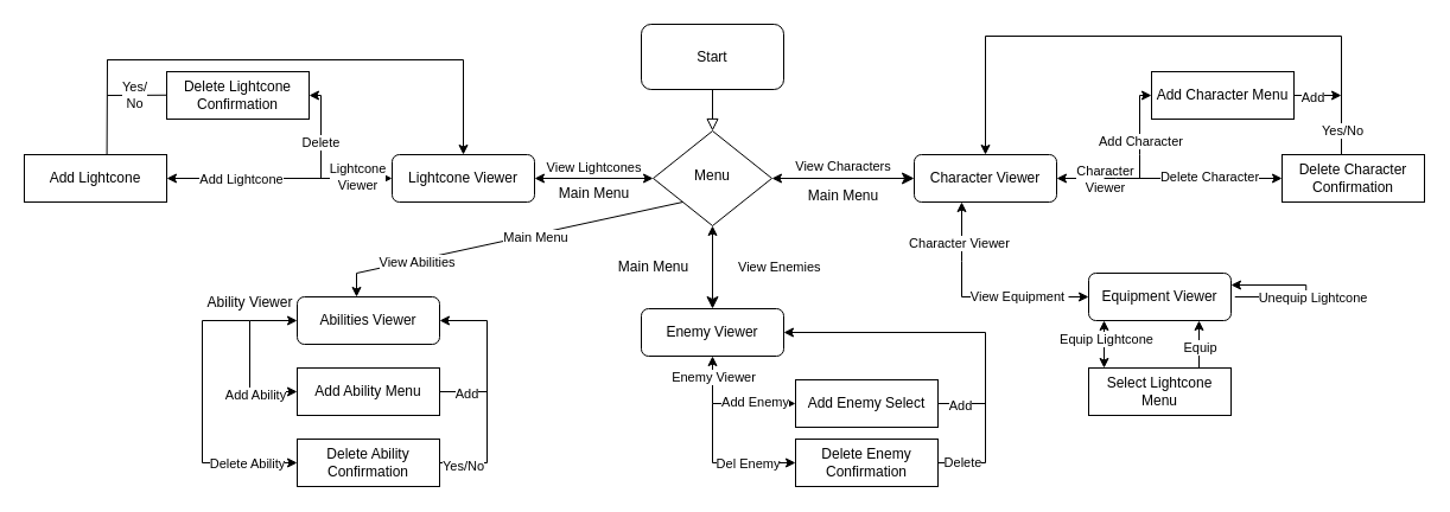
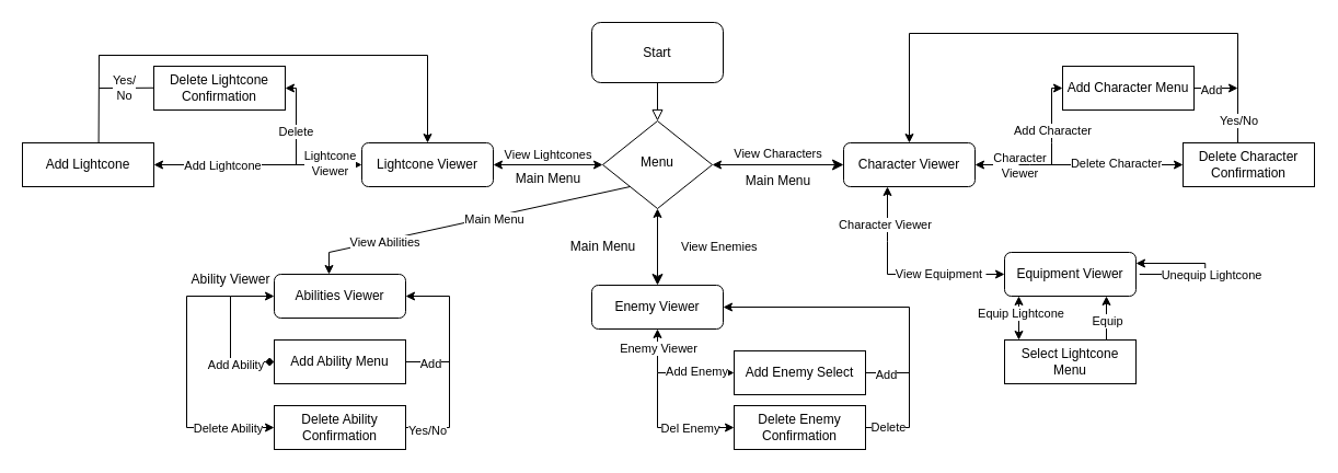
  <mxCell id="0" />
  <mxCell id="1" parent="0" />
  <mxCell id="2" value="" style="rounded=0;html=1;jettySize=auto;orthogonalLoop=1;fontSize=11;endArrow=block;endFill=0;endSize=8;strokeWidth=1;shadow=0;labelBackgroundColor=none;edgeStyle=orthogonalEdgeStyle;" parent="1" source="3" target="5" edge="1"><mxGeometry relative="1" as="geometry" /></mxCell>
  <mxCell id="3" value="Start" style="rounded=1;whiteSpace=wrap;html=1;fontSize=12;glass=0;strokeWidth=1;shadow=0;" parent="1" vertex="1"><mxGeometry x="540" y="20" width="120" height="55" as="geometry" /></mxCell>
  <mxCell id="4" value="View Enemies" style="rounded=0;html=1;jettySize=auto;orthogonalLoop=1;fontSize=11;endArrow=classic;endFill=1;endSize=8;strokeWidth=1;shadow=0;labelBackgroundColor=none;edgeStyle=orthogonalEdgeStyle;align=left;startArrow=classic;startFill=1;entryX=0.5;entryY=0;entryDx=0;entryDy=0;" parent="1" source="5" target="7" edge="1"><mxGeometry y="20" relative="1" as="geometry"><mxPoint as="offset" /><mxPoint x="600" y="240" as="targetPoint" /></mxGeometry></mxCell>
  <mxCell id="5" value="Menu" style="rhombus;whiteSpace=wrap;html=1;shadow=0;fontFamily=Helvetica;fontSize=12;align=center;strokeWidth=1;spacing=6;spacingTop=-4;" parent="1" vertex="1"><mxGeometry x="550" y="110" width="100" height="80" as="geometry" /></mxCell>
  <mxCell id="6" value="Character Viewer" style="rounded=1;whiteSpace=wrap;html=1;fontSize=12;glass=0;strokeWidth=1;shadow=0;" parent="1" vertex="1"><mxGeometry x="770" y="130" width="120" height="40" as="geometry" /></mxCell>
  <mxCell id="7" value="Enemy Viewer" style="rounded=1;whiteSpace=wrap;html=1;fontSize=12;glass=0;strokeWidth=1;shadow=0;" parent="1" vertex="1"><mxGeometry x="540" y="260" width="120" height="40" as="geometry" /></mxCell>
  <mxCell id="8" value="" style="endArrow=none;html=1;rounded=0;startArrow=classic;startFill=1;" edge="1" parent="1"><mxGeometry width="50" height="50" relative="1" as="geometry"><mxPoint x="890" y="150" as="sourcePoint" /><mxPoint x="930" y="150" as="targetPoint" /></mxGeometry></mxCell>
  <mxCell id="9" value="Character&lt;div&gt;Viewer&lt;/div&gt;" style="edgeLabel;html=1;align=center;verticalAlign=middle;resizable=0;points=[];" vertex="1" connectable="0" parent="8"><mxGeometry x="0.095" relative="1" as="geometry"><mxPoint x="18" as="offset" /></mxGeometry></mxCell>
  <mxCell id="10" value="" style="endArrow=classic;html=1;rounded=0;entryX=0;entryY=0.5;entryDx=0;entryDy=0;" edge="1" parent="1" target="12"><mxGeometry width="50" height="50" relative="1" as="geometry"><mxPoint x="960" y="150" as="sourcePoint" /><mxPoint x="970" y="70" as="targetPoint" /><Array as="points"><mxPoint x="960" y="130" /><mxPoint x="960" y="80" /></Array></mxGeometry></mxCell>
  <mxCell id="11" value="Add Character" style="edgeLabel;html=1;align=center;verticalAlign=middle;resizable=0;points=[];" vertex="1" connectable="0" parent="10"><mxGeometry x="-0.192" relative="1" as="geometry"><mxPoint as="offset" /></mxGeometry></mxCell>
  <mxCell id="12" value="Add Character Menu" style="rounded=0;whiteSpace=wrap;html=1;" vertex="1" parent="1"><mxGeometry x="970" y="60" width="120" height="40" as="geometry" /></mxCell>
  <mxCell id="13" value="Delete Character Confirmation" style="rounded=0;whiteSpace=wrap;html=1;" vertex="1" parent="1"><mxGeometry x="1080" y="130" width="120" height="40" as="geometry" /></mxCell>
  <mxCell id="14" value="" style="endArrow=classic;html=1;rounded=0;entryX=0;entryY=0.5;entryDx=0;entryDy=0;" edge="1" parent="1" target="13"><mxGeometry width="50" height="50" relative="1" as="geometry"><mxPoint x="930" y="150" as="sourcePoint" /><mxPoint x="980" y="100" as="targetPoint" /><Array as="points"><mxPoint x="940" y="150" /></Array></mxGeometry></mxCell>
  <mxCell id="15" value="Delete Character" style="edgeLabel;html=1;align=center;verticalAlign=middle;resizable=0;points=[];" vertex="1" connectable="0" parent="14"><mxGeometry x="-0.152" y="2" relative="1" as="geometry"><mxPoint x="24" as="offset" /></mxGeometry></mxCell>
  <mxCell id="16" value="" style="endArrow=classic;html=1;rounded=0;" edge="1" parent="1"><mxGeometry width="50" height="50" relative="1" as="geometry"><mxPoint x="1090" y="80" as="sourcePoint" /><mxPoint x="1130" y="80" as="targetPoint" /></mxGeometry></mxCell>
  <mxCell id="17" value="Add" style="edgeLabel;html=1;align=center;verticalAlign=middle;resizable=0;points=[];" vertex="1" connectable="0" parent="16"><mxGeometry x="-0.238" y="-1" relative="1" as="geometry"><mxPoint as="offset" /></mxGeometry></mxCell>
  <mxCell id="18" value="" style="endArrow=classic;html=1;rounded=0;entryX=0.5;entryY=0;entryDx=0;entryDy=0;" edge="1" parent="1" target="6"><mxGeometry width="50" height="50" relative="1" as="geometry"><mxPoint x="1130" y="130" as="sourcePoint" /><mxPoint x="770" y="30" as="targetPoint" /><Array as="points"><mxPoint x="1130" y="30" /><mxPoint x="830" y="30" /></Array></mxGeometry></mxCell>
  <mxCell id="19" value="Yes/No" style="edgeLabel;html=1;align=center;verticalAlign=middle;resizable=0;points=[];" vertex="1" connectable="0" parent="18"><mxGeometry x="-0.914" relative="1" as="geometry"><mxPoint as="offset" /></mxGeometry></mxCell>
  <mxCell id="20" value="" style="group" vertex="1" connectable="0" parent="1"><mxGeometry x="670" y="150" width="80" height="30" as="geometry" /></mxCell>
  <mxCell id="21" value="View Characters" style="edgeStyle=orthogonalEdgeStyle;rounded=0;html=1;jettySize=auto;orthogonalLoop=1;fontSize=11;endArrow=classic;endFill=1;endSize=8;strokeWidth=1;shadow=0;labelBackgroundColor=none;startArrow=classic;startFill=1;" parent="20" source="5" target="6" edge="1"><mxGeometry y="10" relative="1" as="geometry"><mxPoint as="offset" /></mxGeometry></mxCell>
  <mxCell id="22" value="Main Menu" style="text;html=1;align=center;verticalAlign=middle;resizable=0;points=[];autosize=1;strokeColor=none;fillColor=none;" vertex="1" parent="20"><mxGeometry width="80" height="30" as="geometry" /></mxCell>
  <mxCell id="23" value="" style="group" vertex="1" connectable="0" parent="1"><mxGeometry x="510" y="210" width="80" height="30" as="geometry" /></mxCell>
  <mxCell id="24" value="View Characters" style="edgeStyle=orthogonalEdgeStyle;rounded=0;html=1;jettySize=auto;orthogonalLoop=1;fontSize=11;endArrow=classic;endFill=1;endSize=8;strokeWidth=1;shadow=0;labelBackgroundColor=none;startArrow=classic;startFill=1;" edge="1" parent="23"><mxGeometry y="10" relative="1" as="geometry"><mxPoint as="offset" /></mxGeometry></mxCell>
  <mxCell id="25" value="Main Menu" style="text;html=1;align=center;verticalAlign=middle;resizable=0;points=[];autosize=1;strokeColor=none;fillColor=none;" vertex="1" parent="23"><mxGeometry width="80" height="30" as="geometry" /></mxCell>
  <mxCell id="26" value="Add Enemy Select" style="rounded=0;whiteSpace=wrap;html=1;" vertex="1" parent="1"><mxGeometry x="670" y="320" width="120" height="40" as="geometry" /></mxCell>
  <mxCell id="27" value="Delete Enemy Confirmation" style="rounded=0;whiteSpace=wrap;html=1;" vertex="1" parent="1"><mxGeometry x="670" y="370" width="120" height="40" as="geometry" /></mxCell>
  <mxCell id="28" value="" style="endArrow=classic;html=1;rounded=0;entryX=0;entryY=0.5;entryDx=0;entryDy=0;startArrow=classic;startFill=1;" edge="1" parent="1" target="26"><mxGeometry width="50" height="50" relative="1" as="geometry"><mxPoint x="600" y="300" as="sourcePoint" /><mxPoint x="650" y="250" as="targetPoint" /><Array as="points"><mxPoint x="600" y="340" /></Array></mxGeometry></mxCell>
  <mxCell id="29" value="Add Enemy" style="edgeLabel;html=1;align=center;verticalAlign=middle;resizable=0;points=[];" vertex="1" connectable="0" parent="28"><mxGeometry x="0.356" y="2" relative="1" as="geometry"><mxPoint as="offset" /></mxGeometry></mxCell>
  <mxCell id="30" value="Enemy Viewer" style="edgeLabel;html=1;align=center;verticalAlign=middle;resizable=0;points=[];" vertex="1" connectable="0" parent="28"><mxGeometry x="-0.694" relative="1" as="geometry"><mxPoint as="offset" /></mxGeometry></mxCell>
  <mxCell id="31" value="" style="endArrow=classic;html=1;rounded=0;entryX=0;entryY=0.5;entryDx=0;entryDy=0;" edge="1" parent="1" target="27"><mxGeometry width="50" height="50" relative="1" as="geometry"><mxPoint x="600" y="340" as="sourcePoint" /><mxPoint x="650" y="290" as="targetPoint" /><Array as="points"><mxPoint x="600" y="390" /></Array></mxGeometry></mxCell>
  <mxCell id="32" value="Del Enemy" style="edgeLabel;html=1;align=center;verticalAlign=middle;resizable=0;points=[];" vertex="1" connectable="0" parent="31"><mxGeometry x="0.322" relative="1" as="geometry"><mxPoint as="offset" /></mxGeometry></mxCell>
  <mxCell id="33" value="" style="endArrow=classic;html=1;rounded=0;entryX=1;entryY=0.5;entryDx=0;entryDy=0;" edge="1" parent="1" target="7"><mxGeometry width="50" height="50" relative="1" as="geometry"><mxPoint x="790" y="390" as="sourcePoint" /><mxPoint x="840" y="340" as="targetPoint" /><Array as="points"><mxPoint x="830" y="390" /><mxPoint x="830" y="280" /></Array></mxGeometry></mxCell>
  <mxCell id="34" value="Delete" style="edgeLabel;html=1;align=center;verticalAlign=middle;resizable=0;points=[];" vertex="1" connectable="0" parent="33"><mxGeometry x="-0.876" y="1" relative="1" as="geometry"><mxPoint as="offset" /></mxGeometry></mxCell>
  <mxCell id="35" value="" style="endArrow=none;html=1;rounded=0;" edge="1" parent="1"><mxGeometry width="50" height="50" relative="1" as="geometry"><mxPoint x="790" y="340" as="sourcePoint" /><mxPoint x="830" y="340" as="targetPoint" /></mxGeometry></mxCell>
  <mxCell id="36" value="Add" style="edgeLabel;html=1;align=center;verticalAlign=middle;resizable=0;points=[];" vertex="1" connectable="0" parent="35"><mxGeometry x="-0.081" y="-1" relative="1" as="geometry"><mxPoint as="offset" /></mxGeometry></mxCell>
  <mxCell id="37" value="" style="endArrow=classic;html=1;rounded=0;startArrow=classic;startFill=1;" edge="1" parent="1"><mxGeometry width="50" height="50" relative="1" as="geometry"><mxPoint x="550" y="150" as="sourcePoint" /><mxPoint x="450" y="150" as="targetPoint" /></mxGeometry></mxCell>
  <mxCell id="38" value="View Lightcones" style="edgeLabel;html=1;align=center;verticalAlign=middle;resizable=0;points=[];" vertex="1" connectable="0" parent="37"><mxGeometry x="0.016" relative="1" as="geometry"><mxPoint y="-10" as="offset" /></mxGeometry></mxCell>
  <mxCell id="39" value="Lightcone Viewer" style="rounded=1;whiteSpace=wrap;html=1;fontSize=12;glass=0;strokeWidth=1;shadow=0;" vertex="1" parent="1"><mxGeometry x="330" y="130" width="120" height="40" as="geometry" /></mxCell>
  <mxCell id="40" value="" style="endArrow=classic;html=1;rounded=0;entryX=1;entryY=0.5;entryDx=0;entryDy=0;startArrow=classic;startFill=1;exitX=0;exitY=0.5;exitDx=0;exitDy=0;" edge="1" parent="1" source="39" target="82"><mxGeometry width="50" height="50" relative="1" as="geometry"><mxPoint x="300" y="150" as="sourcePoint" /><mxPoint x="230" y="150" as="targetPoint" /></mxGeometry></mxCell>
  <mxCell id="41" value="Add Lightcone" style="edgeLabel;html=1;align=center;verticalAlign=middle;resizable=0;points=[];" vertex="1" connectable="0" parent="40"><mxGeometry x="0.39" y="1" relative="1" as="geometry"><mxPoint x="4" y="-1" as="offset" /></mxGeometry></mxCell>
  <mxCell id="42" value="Lightcone&lt;div&gt;Viewer&lt;/div&gt;" style="edgeLabel;html=1;align=center;verticalAlign=middle;resizable=0;points=[];" vertex="1" connectable="0" parent="40"><mxGeometry x="-0.684" y="-2" relative="1" as="geometry"><mxPoint as="offset" /></mxGeometry></mxCell>
  <mxCell id="43" value="" style="endArrow=classic;html=1;rounded=0;entryX=1;entryY=0.5;entryDx=0;entryDy=0;" edge="1" parent="1" target="60"><mxGeometry width="50" height="50" relative="1" as="geometry"><mxPoint x="270" y="150" as="sourcePoint" /><mxPoint x="240" y="80" as="targetPoint" /><Array as="points"><mxPoint x="270" y="80" /></Array></mxGeometry></mxCell>
  <mxCell id="44" value="Delete" style="edgeLabel;html=1;align=center;verticalAlign=middle;resizable=0;points=[];" vertex="1" connectable="0" parent="43"><mxGeometry x="-0.213" y="1" relative="1" as="geometry"><mxPoint as="offset" /></mxGeometry></mxCell>
  <mxCell id="45" value="" style="endArrow=classic;html=1;rounded=0;entryX=0.5;entryY=0;entryDx=0;entryDy=0;" edge="1" parent="1" target="39"><mxGeometry width="50" height="50" relative="1" as="geometry"><mxPoint x="90" y="50" as="sourcePoint" /><mxPoint x="160" y="0" as="targetPoint" /><Array as="points"><mxPoint x="390" y="50" /></Array></mxGeometry></mxCell>
  <mxCell id="46" value="" style="endArrow=none;html=1;rounded=0;exitX=0.58;exitY=-0.01;exitDx=0;exitDy=0;exitPerimeter=0;" edge="1" parent="1" source="82"><mxGeometry width="50" height="50" relative="1" as="geometry"><mxPoint x="110" y="150" as="sourcePoint" /><mxPoint x="110" y="50" as="targetPoint" /><Array as="points"><mxPoint x="90" y="50" /></Array></mxGeometry></mxCell>
  <mxCell id="47" value="" style="endArrow=none;html=1;rounded=0;entryX=0;entryY=0.5;entryDx=0;entryDy=0;" edge="1" parent="1"><mxGeometry width="50" height="50" relative="1" as="geometry"><mxPoint x="110" y="150" as="sourcePoint" /><mxPoint x="140" y="150" as="targetPoint" /></mxGeometry></mxCell>
  <mxCell id="48" value="" style="endArrow=none;html=1;rounded=0;entryX=0;entryY=0.5;entryDx=0;entryDy=0;" edge="1" parent="1"><mxGeometry width="50" height="50" relative="1" as="geometry"><mxPoint x="90" y="80" as="sourcePoint" /><mxPoint x="140" y="79.76" as="targetPoint" /></mxGeometry></mxCell>
  <mxCell id="49" value="Yes/&lt;div&gt;No&lt;/div&gt;" style="edgeLabel;html=1;align=center;verticalAlign=middle;resizable=0;points=[];" vertex="1" connectable="0" parent="48"><mxGeometry x="-0.061" relative="1" as="geometry"><mxPoint as="offset" /></mxGeometry></mxCell>
  <mxCell id="50" value="" style="endArrow=classic;html=1;rounded=0;endFill=1;" edge="1" parent="1"><mxGeometry width="50" height="50" relative="1" as="geometry"><mxPoint x="810" y="250" as="sourcePoint" /><mxPoint x="810" y="170" as="targetPoint" /><Array as="points"><mxPoint x="810" y="220" /></Array></mxGeometry></mxCell>
  <mxCell id="51" value="Character Viewer" style="edgeLabel;html=1;align=center;verticalAlign=middle;resizable=0;points=[];" vertex="1" connectable="0" parent="50"><mxGeometry x="0.14" y="3" relative="1" as="geometry"><mxPoint as="offset" /></mxGeometry></mxCell>
  <mxCell id="52" value="" style="endArrow=classic;html=1;rounded=0;" edge="1" parent="1"><mxGeometry width="50" height="50" relative="1" as="geometry"><mxPoint x="810" y="250" as="sourcePoint" /><mxPoint x="890" y="250" as="targetPoint" /></mxGeometry></mxCell>
  <mxCell id="53" value="View Equipment" style="edgeLabel;html=1;align=center;verticalAlign=middle;resizable=0;points=[];" vertex="1" connectable="0" parent="52"><mxGeometry x="-0.115" y="1" relative="1" as="geometry"><mxPoint x="11" as="offset" /></mxGeometry></mxCell>
  <mxCell id="54" style="edgeStyle=orthogonalEdgeStyle;rounded=0;orthogonalLoop=1;jettySize=auto;html=1;exitX=0;exitY=0.5;exitDx=0;exitDy=0;endArrow=none;startFill=1;endFill=1;startArrow=classic;" edge="1" parent="1" source="55"><mxGeometry relative="1" as="geometry"><mxPoint x="900" y="250" as="targetPoint" /></mxGeometry></mxCell>
  <mxCell id="55" value="Equipment Viewer" style="rounded=1;whiteSpace=wrap;html=1;fontSize=12;glass=0;strokeWidth=1;shadow=0;" vertex="1" parent="1"><mxGeometry x="917" y="230" width="120" height="40" as="geometry" /></mxCell>
  <mxCell id="56" value="" style="endArrow=classic;html=1;rounded=0;exitX=0;exitY=1;exitDx=0;exitDy=0;" edge="1" parent="1" source="5"><mxGeometry width="50" height="50" relative="1" as="geometry"><mxPoint x="500" y="150" as="sourcePoint" /><mxPoint x="300" y="250" as="targetPoint" /><Array as="points"><mxPoint x="300" y="230" /></Array></mxGeometry></mxCell>
  <mxCell id="57" value="View Abilities" style="edgeLabel;html=1;align=center;verticalAlign=middle;resizable=0;points=[];" vertex="1" connectable="0" parent="56"><mxGeometry x="-0.063" y="-1" relative="1" as="geometry"><mxPoint x="-87" y="21" as="offset" /></mxGeometry></mxCell>
  <mxCell id="58" value="Main Menu" style="edgeLabel;html=1;align=center;verticalAlign=middle;resizable=0;points=[];" vertex="1" connectable="0" parent="56"><mxGeometry x="-0.579" y="-1" relative="1" as="geometry"><mxPoint x="-63" y="17" as="offset" /></mxGeometry></mxCell>
  <mxCell id="59" value="Abilities Viewer" style="rounded=1;whiteSpace=wrap;html=1;fontSize=12;glass=0;strokeWidth=1;shadow=0;" vertex="1" parent="1"><mxGeometry x="250" y="250" width="120" height="40" as="geometry" /></mxCell>
  <mxCell id="60" value="Delete Lightcone Confirmation" style="rounded=0;whiteSpace=wrap;html=1;" vertex="1" parent="1"><mxGeometry x="140" y="60" width="120" height="40" as="geometry" /></mxCell>
  <mxCell id="61" value="" style="endArrow=classic;html=1;rounded=0;startArrow=classic;startFill=1;" edge="1" parent="1"><mxGeometry width="50" height="50" relative="1" as="geometry"><mxPoint x="930" y="270" as="sourcePoint" /><mxPoint x="930" y="310" as="targetPoint" /></mxGeometry></mxCell>
  <mxCell id="62" value="Equip Lightcone" style="edgeLabel;html=1;align=center;verticalAlign=middle;resizable=0;points=[];" vertex="1" connectable="0" parent="61"><mxGeometry x="-0.229" y="1" relative="1" as="geometry"><mxPoint as="offset" /></mxGeometry></mxCell>
  <mxCell id="63" value="Select Lightcone Menu" style="rounded=0;whiteSpace=wrap;html=1;" vertex="1" parent="1"><mxGeometry x="917" y="310" width="120" height="40" as="geometry" /></mxCell>
  <mxCell id="64" value="" style="endArrow=classic;html=1;rounded=0;" edge="1" parent="1"><mxGeometry width="50" height="50" relative="1" as="geometry"><mxPoint x="1010" y="310" as="sourcePoint" /><mxPoint x="1010" y="270" as="targetPoint" /></mxGeometry></mxCell>
  <mxCell id="65" value="Equip" style="edgeLabel;html=1;align=center;verticalAlign=middle;resizable=0;points=[];" vertex="1" connectable="0" parent="64"><mxGeometry x="-0.114" relative="1" as="geometry"><mxPoint as="offset" /></mxGeometry></mxCell>
  <mxCell id="66" value="" style="endArrow=classic;html=1;rounded=0;entryX=1;entryY=0.25;entryDx=0;entryDy=0;" edge="1" parent="1" target="55"><mxGeometry width="50" height="50" relative="1" as="geometry"><mxPoint x="1040.24" y="250" as="sourcePoint" /><mxPoint x="1037" y="236.04" as="targetPoint" /><Array as="points"><mxPoint x="1100.24" y="250" /><mxPoint x="1100.24" y="240" /></Array></mxGeometry></mxCell>
  <mxCell id="67" value="Unequip Lightcone" style="edgeLabel;html=1;align=center;verticalAlign=middle;resizable=0;points=[];" vertex="1" connectable="0" parent="66"><mxGeometry x="-0.219" y="1" relative="1" as="geometry"><mxPoint x="13" y="1" as="offset" /></mxGeometry></mxCell>
- <mxCell id="68" value="" style="endArrow=classic;html=1;rounded=0;exitX=0;exitY=0.5;exitDx=0;exitDy=0;startArrow=classic;startFill=1;entryX=0;entryY=0.5;entryDx=0;entryDy=0;" edge="1" parent="1" source="59" target="71"><mxGeometry width="50" height="50" relative="1" as="geometry"><mxPoint x="170" y="270" as="sourcePoint" /><mxPoint y="310" as="targetPoint" x="210" /><Array as="points"><mxPoint y="270" x="210" /><mxPoint y="330" x="210" /></Array></mxGeometry></mxCell>
+ <mxCell id="68" value="" style="endArrow=diamond;html=1;rounded=0;exitX=0;exitY=0.5;exitDx=0;exitDy=0;startArrow=classic;startFill=1;entryX=0;entryY=0.5;entryDx=0;entryDy=0;" edge="1" parent="1" source="59" target="71"><mxGeometry width="50" height="50" relative="1" as="geometry"><mxPoint x="170" y="270" as="sourcePoint" /><mxPoint y="310" as="targetPoint" x="210" /><Array as="points"><mxPoint y="270" x="210" /><mxPoint y="330" x="210" /></Array></mxGeometry></mxCell>
  <mxCell id="69" value="Add Ability" style="edgeLabel;html=1;align=center;verticalAlign=middle;resizable=0;points=[];" vertex="1" connectable="0" parent="68"><mxGeometry x="0.489" y="-2" relative="1" as="geometry"><mxPoint as="offset" /></mxGeometry></mxCell>
  <mxCell id="70" value="Ability Viewer" style="text;html=1;align=center;verticalAlign=middle;resizable=0;points=[];autosize=1;strokeColor=none;fillColor=none;" vertex="1" parent="1"><mxGeometry x="160" y="240" width="100" height="30" as="geometry" /></mxCell>
  <mxCell id="71" value="Add Ability Menu" style="rounded=0;whiteSpace=wrap;html=1;" vertex="1" parent="1"><mxGeometry x="250" y="310" width="120" height="40" as="geometry" /></mxCell>
  <mxCell id="72" value="Delete Ability Confirmation" style="rounded=0;whiteSpace=wrap;html=1;" vertex="1" parent="1"><mxGeometry x="250" y="370" width="120" height="40" as="geometry" /></mxCell>
  <mxCell id="73" value="" style="endArrow=classic;html=1;rounded=0;entryX=0;entryY=0.5;entryDx=0;entryDy=0;" edge="1" parent="1" target="72"><mxGeometry width="50" height="50" relative="1" as="geometry"><mxPoint y="270" as="sourcePoint" x="210" /><mxPoint x="260" y="220" as="targetPoint" /><Array as="points"><mxPoint x="170" y="270" /><mxPoint x="170" y="390" /></Array></mxGeometry></mxCell>
  <mxCell id="74" value="Delete Ability" style="edgeLabel;html=1;align=center;verticalAlign=middle;resizable=0;points=[];" vertex="1" connectable="0" parent="73"><mxGeometry x="0.639" relative="1" as="geometry"><mxPoint as="offset" /></mxGeometry></mxCell>
  <mxCell id="75" value="" style="endArrow=classic;html=1;rounded=0;entryX=1;entryY=0.5;entryDx=0;entryDy=0;" edge="1" parent="1" target="59"><mxGeometry width="50" height="50" relative="1" as="geometry"><mxPoint x="370" y="390" as="sourcePoint" /><mxPoint x="420" y="340" as="targetPoint" /><Array as="points"><mxPoint x="410" y="390" /><mxPoint x="410" y="270" /></Array></mxGeometry></mxCell>
  <mxCell id="76" value="Yes/No" style="edgeLabel;html=1;align=center;verticalAlign=middle;resizable=0;points=[];" vertex="1" connectable="0" parent="75"><mxGeometry x="-0.806" y="-2" relative="1" as="geometry"><mxPoint as="offset" /></mxGeometry></mxCell>
  <mxCell id="77" value="" style="endArrow=none;html=1;rounded=0;" edge="1" parent="1"><mxGeometry width="50" height="50" relative="1" as="geometry"><mxPoint x="370" y="330" as="sourcePoint" /><mxPoint x="410" y="330" as="targetPoint" /></mxGeometry></mxCell>
  <mxCell id="78" value="Add" style="edgeLabel;html=1;align=center;verticalAlign=middle;resizable=0;points=[];" vertex="1" connectable="0" parent="77"><mxGeometry x="0.114" y="-1" relative="1" as="geometry"><mxPoint as="offset" /></mxGeometry></mxCell>
  <mxCell id="79" value="Main Menu" style="text;html=1;align=center;verticalAlign=middle;resizable=0;points=[];autosize=1;strokeColor=none;fillColor=none;" vertex="1" parent="1"><mxGeometry x="460" y="148" width="80" height="30" as="geometry" /></mxCell>
  <mxCell id="80" value="" style="endArrow=none;html=1;rounded=0;" edge="1" parent="1" target="82"><mxGeometry width="50" height="50" relative="1" as="geometry"><mxPoint x="110" y="150" as="sourcePoint" /><mxPoint x="110" y="50" as="targetPoint" /></mxGeometry></mxCell>
  <mxCell id="81" value="Add" style="edgeLabel;html=1;align=center;verticalAlign=middle;resizable=0;points=[];" vertex="1" connectable="0" parent="80"><mxGeometry x="-0.336" y="-1" relative="1" as="geometry"><mxPoint as="offset" /></mxGeometry></mxCell>
  <mxCell id="82" value="Add Lightcone" style="rounded=0;whiteSpace=wrap;html=1;" vertex="1" parent="1"><mxGeometry x="20" y="130" width="120" height="40" as="geometry" /></mxCell>
